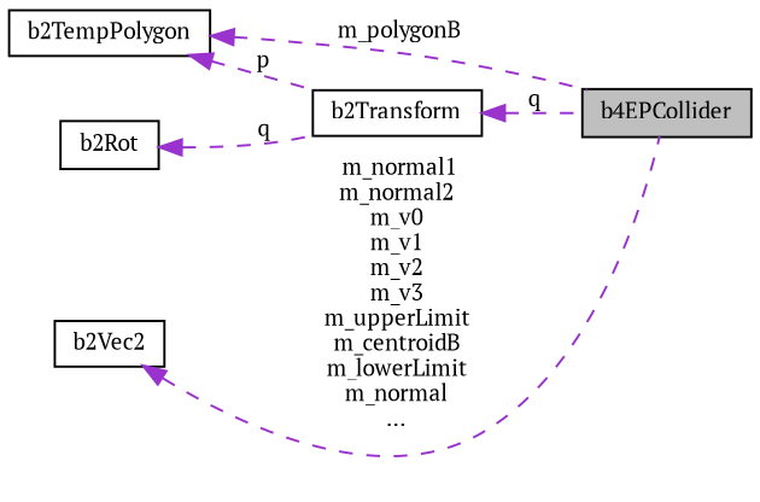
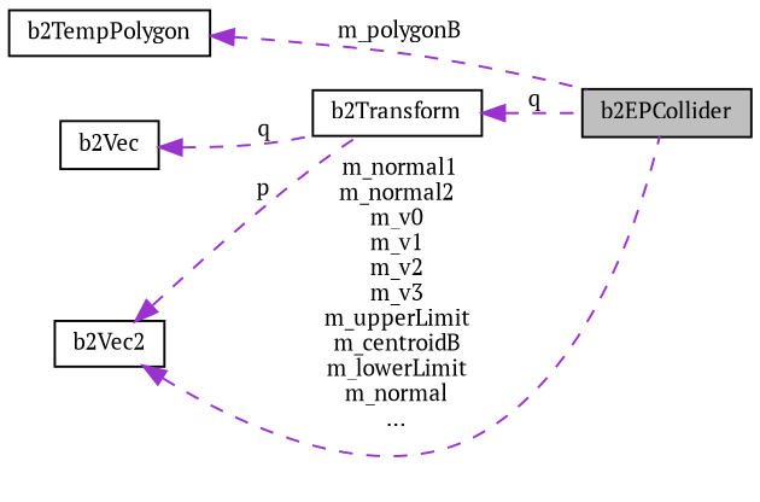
  digraph {
    fontname="PT Serif"
    rankdir=LR
    node [color=black fillcolor=white fontname="PT Serif" fontsize=10 shape=record style=filled]
    edge [color=darkorchid3 dir=back fontname="PT Serif" fontsize=10 labelfontname=Helvetica labelfontsize=10 style=dashed]
-   n1 [fillcolor=grey75 fontcolor=black height=0.2 label=b4EPCollider width=0.4]
+   n1 [fillcolor=grey75 fontcolor=black height=0.2 label=b2EPCollider width=0.4]
    n2 [height=0.2 label=b2Vec2 width=0.4]
    n3 [height=0.2 label=b2Transform width=0.4]
    n4 [height=0.2 label=b2TempPolygon width=0.4]
-   n5 [height=0.2 label=b2Rot width=0.4]
+   n5 [height=0.2 label=b2Vec width=0.4]
    n2 -> n1 [label=" m_normal1\nm_normal2\nm_v0\nm_v1\nm_v2\nm_v3\nm_upperLimit\nm_centroidB\nm_lowerLimit\nm_normal\n..."]
-   n4 -> n3 [label=" p"]
+   n2 -> n3 [label=" p"]
    n3 -> n1 [label=" q"]
    n4 -> n1 [label=" m_polygonB"]
    n5 -> n3 [label=" q"]
  }
